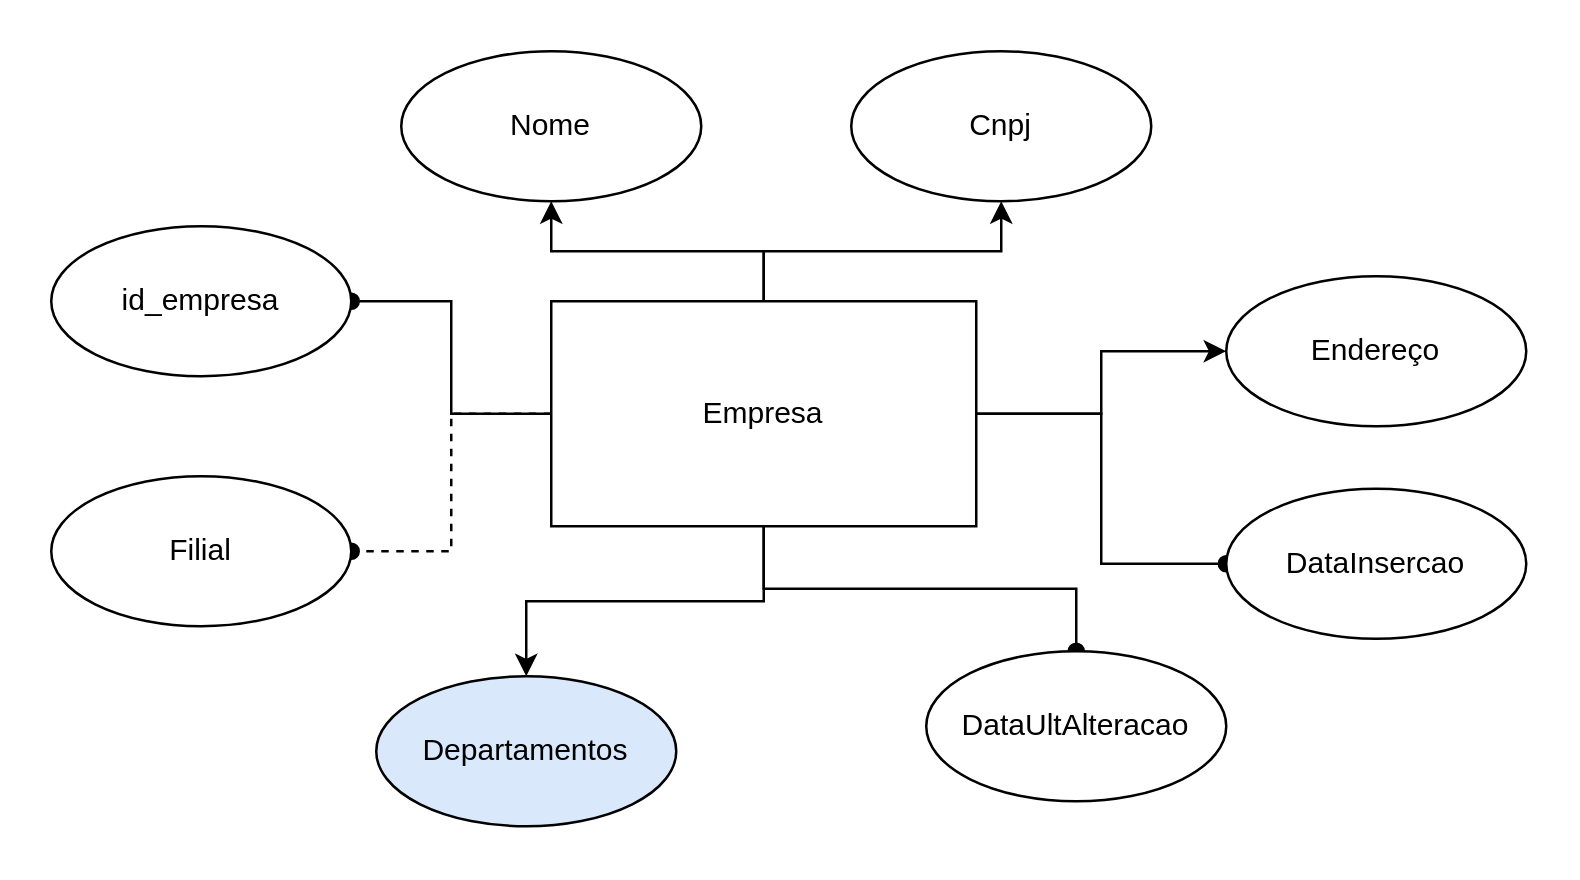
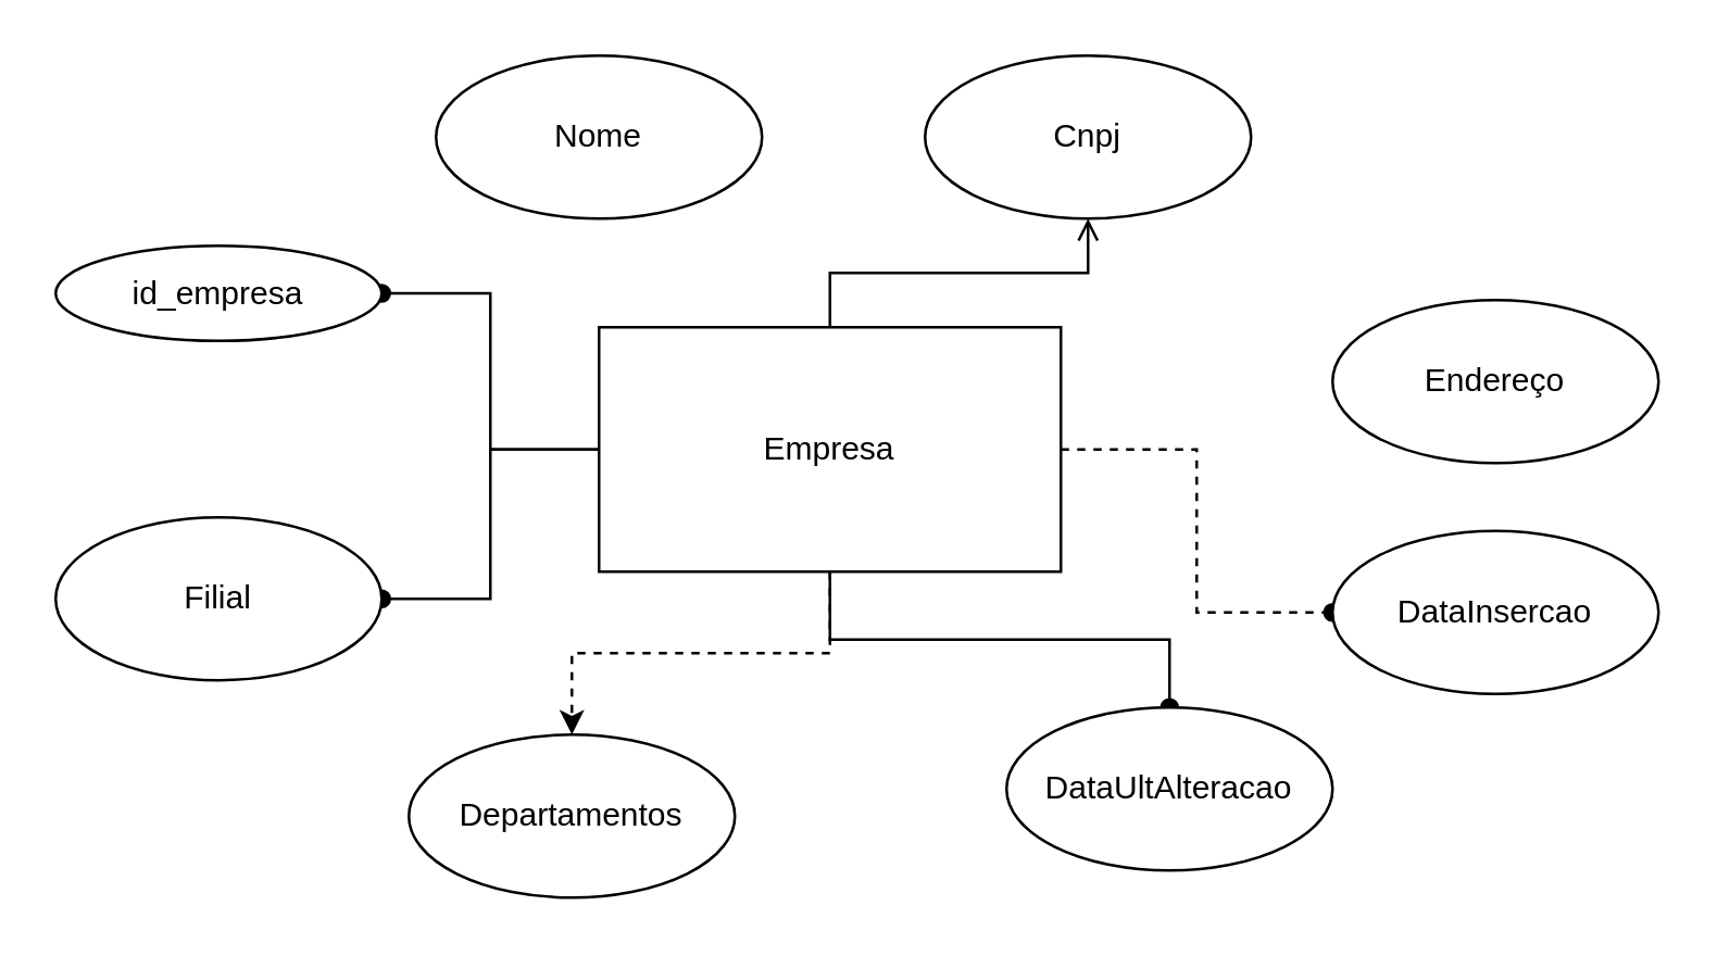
  <mxCell id="0" />
  <mxCell id="1" parent="0" />
- <mxCell id="2" value="" style="edgeStyle=orthogonalEdgeStyle;rounded=0;orthogonalLoop=1;jettySize=auto;html=1;" parent="1" source="10" target="11" edge="1"><mxGeometry relative="1" as="geometry" /></mxCell>
- <mxCell id="3" value="" style="edgeStyle=orthogonalEdgeStyle;rounded=0;orthogonalLoop=1;jettySize=auto;html=1;" parent="1" source="10" target="12" edge="1"><mxGeometry relative="1" as="geometry" /></mxCell>
- <mxCell id="4" value="" style="edgeStyle=orthogonalEdgeStyle;rounded=0;orthogonalLoop=1;jettySize=auto;html=1;" parent="1" source="10" target="13" edge="1"><mxGeometry relative="1" as="geometry" /></mxCell>
+ <mxCell id="3" value="" style="edgeStyle=orthogonalEdgeStyle;rounded=0;orthogonalLoop=1;jettySize=auto;html=1;endArrow=open;" parent="1" source="10" target="12" edge="1"><mxGeometry relative="1" as="geometry" /></mxCell>
  <mxCell id="5" value="" style="edgeStyle=orthogonalEdgeStyle;rounded=0;orthogonalLoop=1;jettySize=auto;html=1;endArrow=oval;endFill=1;" parent="1" source="10" target="14" edge="1"><mxGeometry relative="1" as="geometry" /></mxCell>
- <mxCell id="6" value="" style="edgeStyle=orthogonalEdgeStyle;rounded=0;orthogonalLoop=1;jettySize=auto;html=1;" parent="1" source="10" target="15" edge="1"><mxGeometry relative="1" as="geometry" /></mxCell>
+ <mxCell id="6" value="" style="edgeStyle=orthogonalEdgeStyle;rounded=0;orthogonalLoop=1;jettySize=auto;html=1;dashed=1;" parent="1" source="10" target="15" edge="1"><mxGeometry relative="1" as="geometry" /></mxCell>
  <mxCell id="7" value="" style="edgeStyle=orthogonalEdgeStyle;rounded=0;orthogonalLoop=1;jettySize=auto;html=1;endArrow=oval;endFill=1;" parent="1" source="10" target="16" edge="1"><mxGeometry relative="1" as="geometry" /></mxCell>
- <mxCell id="8" value="" style="edgeStyle=orthogonalEdgeStyle;rounded=0;orthogonalLoop=1;jettySize=auto;html=1;endArrow=oval;endFill=1;" parent="1" source="10" target="17" edge="1"><mxGeometry relative="1" as="geometry" /></mxCell>
- <mxCell id="9" value="" style="edgeStyle=orthogonalEdgeStyle;rounded=0;orthogonalLoop=1;jettySize=auto;html=1;endArrow=oval;endFill=1;dashed=1;" parent="1" source="10" target="18" edge="1"><mxGeometry relative="1" as="geometry" /></mxCell>
+ <mxCell id="8" value="" style="edgeStyle=orthogonalEdgeStyle;rounded=0;orthogonalLoop=1;jettySize=auto;html=1;endArrow=oval;endFill=1;dashed=1;" parent="1" source="10" target="17" edge="1"><mxGeometry relative="1" as="geometry" /></mxCell>
+ <mxCell id="9" value="" style="edgeStyle=orthogonalEdgeStyle;rounded=0;orthogonalLoop=1;jettySize=auto;html=1;endArrow=oval;endFill=1;" parent="1" source="10" target="18" edge="1"><mxGeometry relative="1" as="geometry" /></mxCell>
  <mxCell id="10" value="Empresa" style="whiteSpace=wrap;html=1;align=center;" parent="1" vertex="1"><mxGeometry x="220" y="120" width="170" height="90" as="geometry" /></mxCell>
  <mxCell id="11" value="Nome" style="ellipse;whiteSpace=wrap;html=1;" parent="1" vertex="1"><mxGeometry x="160" y="20" width="120" height="60" as="geometry" /></mxCell>
  <mxCell id="12" value="Cnpj" style="ellipse;whiteSpace=wrap;html=1;" parent="1" vertex="1"><mxGeometry x="340" y="20" width="120" height="60" as="geometry" /></mxCell>
  <mxCell id="13" value="Endereço" style="ellipse;whiteSpace=wrap;html=1;" parent="1" vertex="1"><mxGeometry x="490" y="110" width="120" height="60" as="geometry" /></mxCell>
- <mxCell id="14" value="id_empresa" style="ellipse;whiteSpace=wrap;html=1;" parent="1" vertex="1"><mxGeometry x="20" y="90" width="120" height="60" as="geometry" /></mxCell>
- <mxCell id="15" value="Departamentos" style="ellipse;whiteSpace=wrap;html=1;fillColor=#dae8fc;" parent="1" vertex="1"><mxGeometry x="150" y="270" width="120" height="60" as="geometry" /></mxCell>
+ <mxCell id="14" value="id_empresa" style="ellipse;whiteSpace=wrap;html=1;" parent="1" vertex="1"><mxGeometry x="20" y="90" width="120" height="35" as="geometry" /></mxCell>
+ <mxCell id="15" value="Departamentos" style="ellipse;whiteSpace=wrap;html=1;" parent="1" vertex="1"><mxGeometry x="150" y="270" width="120" height="60" as="geometry" /></mxCell>
  <mxCell id="16" value="DataUltAlteracao" style="ellipse;whiteSpace=wrap;html=1;" parent="1" vertex="1"><mxGeometry x="370" y="260" width="120" height="60" as="geometry" /></mxCell>
  <mxCell id="17" value="DataInsercao" style="ellipse;whiteSpace=wrap;html=1;" parent="1" vertex="1"><mxGeometry x="490" y="195" width="120" height="60" as="geometry" /></mxCell>
  <mxCell id="18" value="Filial" style="ellipse;whiteSpace=wrap;html=1;" parent="1" vertex="1"><mxGeometry x="20" y="190" width="120" height="60" as="geometry" /></mxCell>
